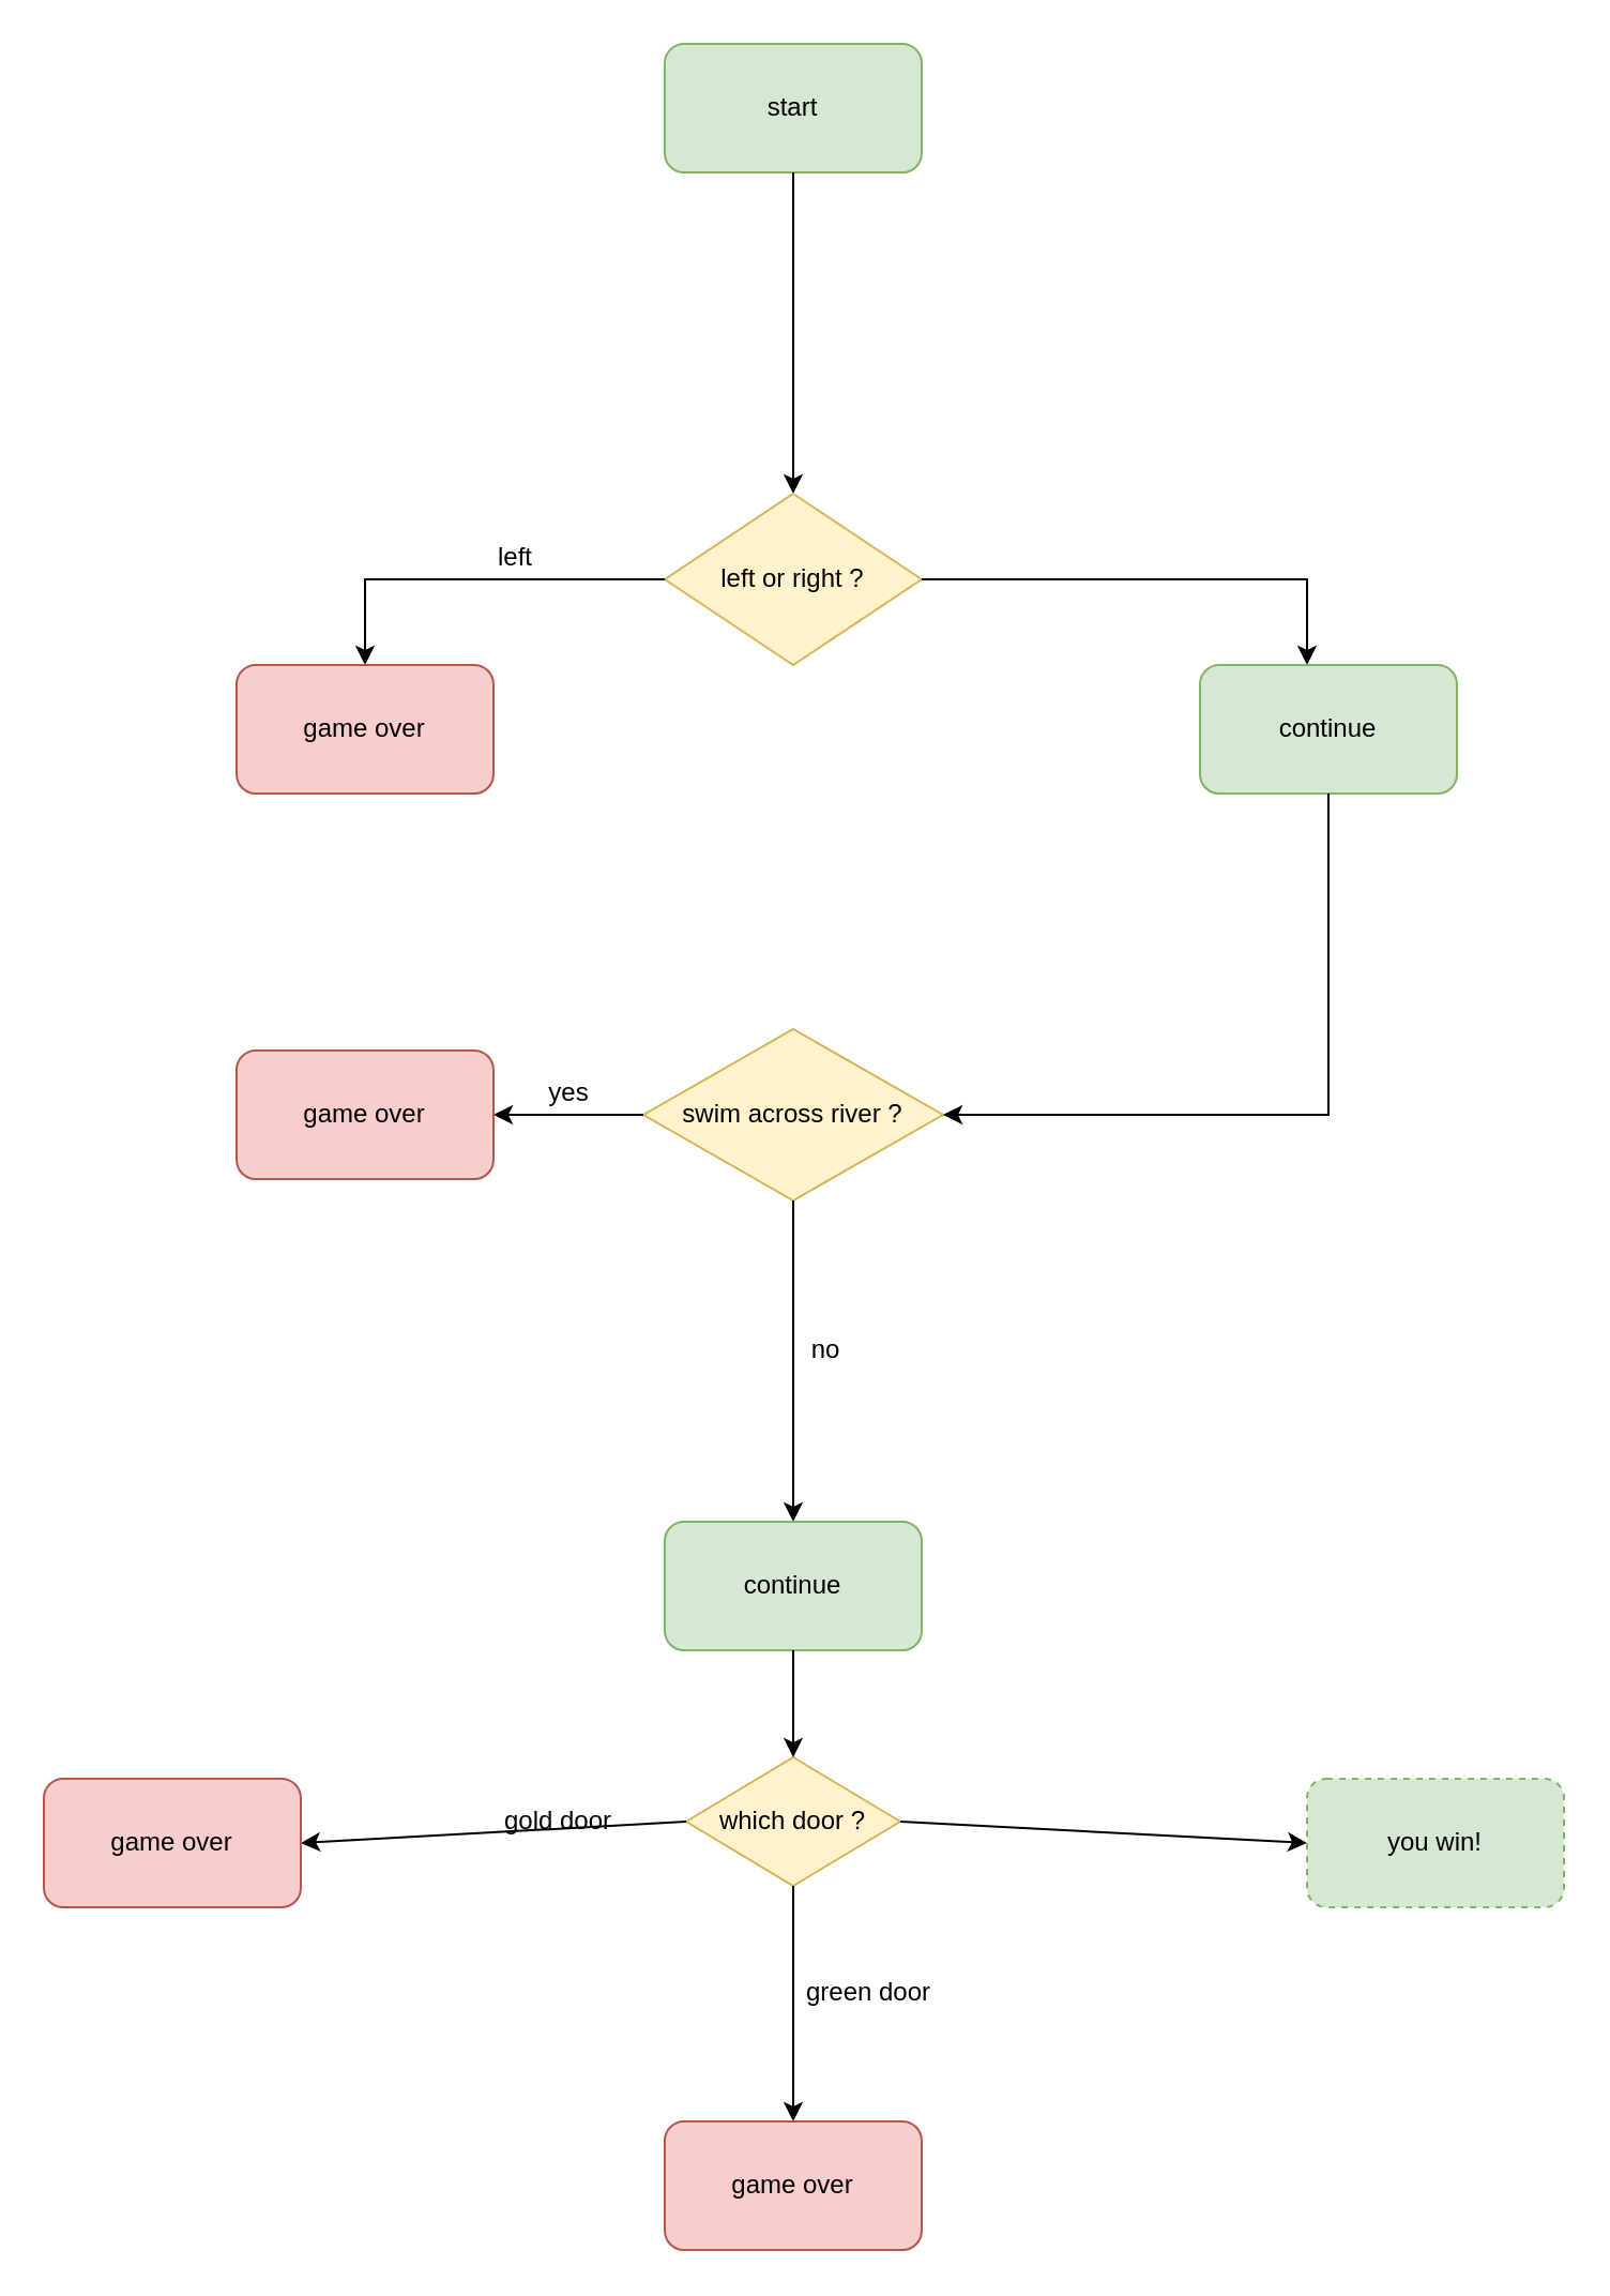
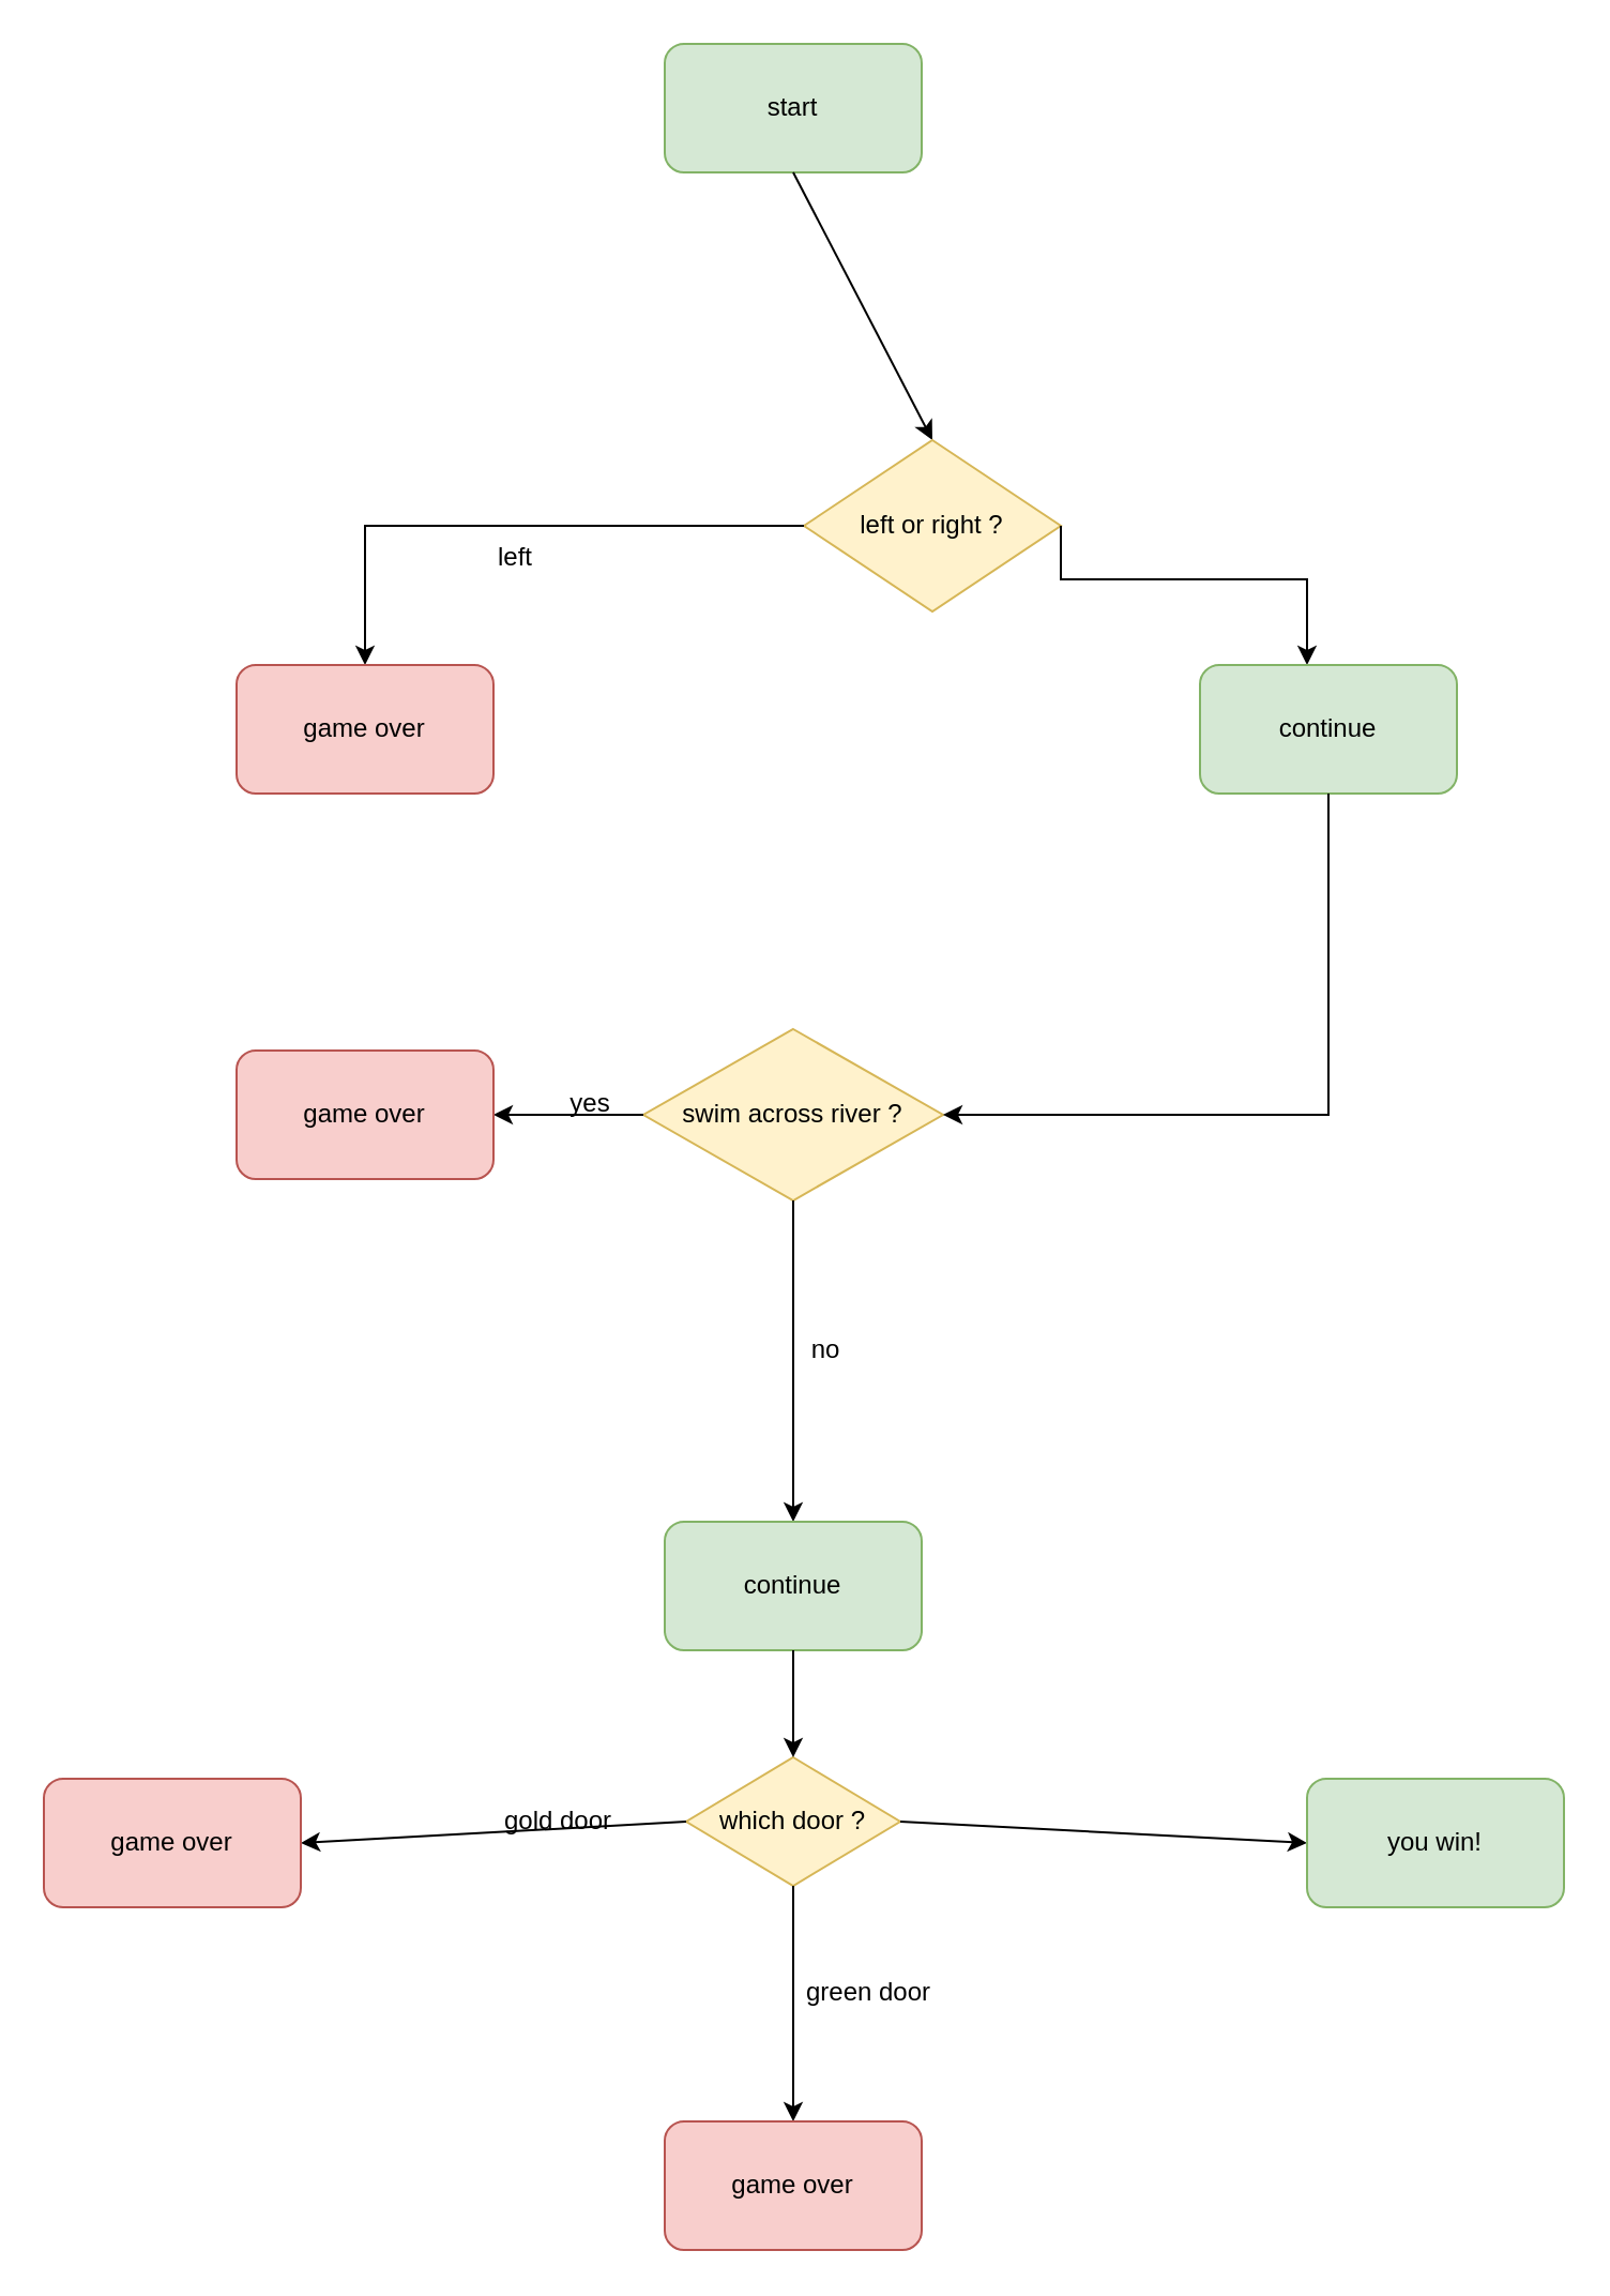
  <mxCell id="0" />
  <mxCell id="1" parent="0" />
  <mxCell id="2" value="start" style="rounded=1;whiteSpace=wrap;html=1;fillColor=#d5e8d4;strokeColor=#82b366;" vertex="1" parent="1"><mxGeometry x="310" y="20" width="120" height="60" as="geometry" /></mxCell>
  <mxCell id="3" value="" style="endArrow=classic;html=1;rounded=0;exitX=0.5;exitY=1;exitDx=0;exitDy=0;entryX=0.5;entryY=0;entryDx=0;entryDy=0;" edge="1" parent="1" source="2" target="4"><mxGeometry width="50" height="50" relative="1" as="geometry"><mxPoint x="370" y="330" as="sourcePoint" /><mxPoint x="380" y="230" as="targetPoint" /></mxGeometry></mxCell>
- <mxCell id="4" value="left or right ?" style="rhombus;whiteSpace=wrap;html=1;fillColor=#fff2cc;strokeColor=#d6b656;" vertex="1" parent="1"><mxGeometry x="310" y="230" width="120" height="80" as="geometry" /></mxCell>
+ <mxCell id="4" value="left or right ?" style="rhombus;whiteSpace=wrap;html=1;fillColor=#fff2cc;strokeColor=#d6b656;" vertex="1" parent="1"><mxGeometry x="375" y="205" width="120" height="80" as="geometry" /></mxCell>
  <mxCell id="5" value="" style="edgeStyle=segmentEdgeStyle;endArrow=classic;html=1;rounded=0;exitX=0;exitY=0.5;exitDx=0;exitDy=0;" edge="1" parent="1" source="4"><mxGeometry width="50" height="50" relative="1" as="geometry"><mxPoint x="370" y="330" as="sourcePoint" /><mxPoint x="170" y="310" as="targetPoint" /></mxGeometry></mxCell>
  <mxCell id="6" value="" style="edgeStyle=segmentEdgeStyle;endArrow=classic;html=1;rounded=0;exitX=1;exitY=0.5;exitDx=0;exitDy=0;" edge="1" parent="1" source="4"><mxGeometry width="50" height="50" relative="1" as="geometry"><mxPoint x="370" y="330" as="sourcePoint" /><mxPoint x="610" y="310" as="targetPoint" /><Array as="points"><mxPoint x="610" y="270" /><mxPoint x="610" y="310" /></Array></mxGeometry></mxCell>
  <mxCell id="7" value="left" style="text;html=1;align=center;verticalAlign=middle;resizable=0;points=[];autosize=1;strokeColor=none;fillColor=none;" vertex="1" parent="1"><mxGeometry x="225" y="250" width="30" height="20" as="geometry" /></mxCell>
  <mxCell id="8" value="game over" style="rounded=1;whiteSpace=wrap;html=1;fillColor=#f8cecc;strokeColor=#b85450;" vertex="1" parent="1"><mxGeometry x="110" y="310" width="120" height="60" as="geometry" /></mxCell>
  <mxCell id="9" value="continue" style="rounded=1;whiteSpace=wrap;html=1;fillColor=#d5e8d4;strokeColor=#82b366;" vertex="1" parent="1"><mxGeometry x="560" y="310" width="120" height="60" as="geometry" /></mxCell>
  <mxCell id="10" value="swim across river ?" style="rhombus;whiteSpace=wrap;html=1;fillColor=#fff2cc;strokeColor=#d6b656;" vertex="1" parent="1"><mxGeometry x="300" y="480" width="140" height="80" as="geometry" /></mxCell>
  <mxCell id="11" value="" style="endArrow=classic;html=1;rounded=0;exitX=0;exitY=0.5;exitDx=0;exitDy=0;entryX=1;entryY=0.5;entryDx=0;entryDy=0;" edge="1" parent="1" source="10" target="15"><mxGeometry width="50" height="50" relative="1" as="geometry"><mxPoint x="370" y="530" as="sourcePoint" /><mxPoint x="370" y="550" as="targetPoint" /></mxGeometry></mxCell>
- <mxCell id="12" value="yes" style="text;html=1;align=center;verticalAlign=middle;resizable=0;points=[];autosize=1;strokeColor=none;fillColor=none;" vertex="1" parent="1"><mxGeometry x="250" y="500" width="30" height="20" as="geometry" /></mxCell>
+ <mxCell id="12" value="yes" style="text;html=1;align=center;verticalAlign=middle;resizable=0;points=[];autosize=1;strokeColor=none;fillColor=none;" vertex="1" parent="1"><mxGeometry x="260" y="505" width="30" height="20" as="geometry" /></mxCell>
  <mxCell id="13" value="" style="endArrow=classic;html=1;rounded=0;exitX=0.5;exitY=1;exitDx=0;exitDy=0;entryX=0.5;entryY=0;entryDx=0;entryDy=0;" edge="1" parent="1" source="10" target="16"><mxGeometry width="50" height="50" relative="1" as="geometry"><mxPoint x="360" y="570" as="sourcePoint" /><mxPoint x="620" y="710" as="targetPoint" /></mxGeometry></mxCell>
  <mxCell id="14" value="no" style="text;html=1;align=center;verticalAlign=middle;resizable=0;points=[];autosize=1;strokeColor=none;fillColor=none;" vertex="1" parent="1"><mxGeometry x="370" y="620" width="30" height="20" as="geometry" /></mxCell>
  <mxCell id="15" value="game over" style="rounded=1;whiteSpace=wrap;html=1;fillColor=#f8cecc;strokeColor=#b85450;" vertex="1" parent="1"><mxGeometry x="110" y="490" width="120" height="60" as="geometry" /></mxCell>
  <mxCell id="16" value="continue" style="rounded=1;whiteSpace=wrap;html=1;fillColor=#d5e8d4;strokeColor=#82b366;" vertex="1" parent="1"><mxGeometry x="310" y="710" width="120" height="60" as="geometry" /></mxCell>
  <mxCell id="17" value="" style="edgeStyle=segmentEdgeStyle;endArrow=classic;html=1;rounded=0;exitX=0.5;exitY=1;exitDx=0;exitDy=0;entryX=1;entryY=0.5;entryDx=0;entryDy=0;" edge="1" parent="1" source="9" target="10"><mxGeometry width="50" height="50" relative="1" as="geometry"><mxPoint x="380" y="430" as="sourcePoint" /><mxPoint x="430" y="380" as="targetPoint" /><Array as="points"><mxPoint x="620" y="520" /></Array></mxGeometry></mxCell>
  <mxCell id="18" value="which door ?" style="rhombus;whiteSpace=wrap;html=1;fillColor=#fff2cc;strokeColor=#d6b656;" vertex="1" parent="1"><mxGeometry x="320" y="820" width="100" height="60" as="geometry" /></mxCell>
  <mxCell id="19" value="" style="endArrow=classic;html=1;rounded=0;exitX=0.5;exitY=1;exitDx=0;exitDy=0;" edge="1" parent="1" source="16" target="18"><mxGeometry width="50" height="50" relative="1" as="geometry"><mxPoint x="370" y="790" as="sourcePoint" /><mxPoint x="420" y="740" as="targetPoint" /></mxGeometry></mxCell>
  <mxCell id="20" value="" style="endArrow=classic;html=1;rounded=0;exitX=0;exitY=0.5;exitDx=0;exitDy=0;" edge="1" parent="1" source="18"><mxGeometry width="50" height="50" relative="1" as="geometry"><mxPoint x="370" y="920" as="sourcePoint" /><mxPoint x="140" y="860" as="targetPoint" /></mxGeometry></mxCell>
  <mxCell id="21" value="game over" style="rounded=1;whiteSpace=wrap;html=1;fillColor=#f8cecc;strokeColor=#b85450;" vertex="1" parent="1"><mxGeometry x="20" y="830" width="120" height="60" as="geometry" /></mxCell>
  <mxCell id="22" value="gold door" style="text;html=1;align=center;verticalAlign=middle;resizable=0;points=[];autosize=1;strokeColor=none;fillColor=none;" vertex="1" parent="1"><mxGeometry x="225" y="840" width="70" height="20" as="geometry" /></mxCell>
  <mxCell id="23" value="" style="endArrow=classic;html=1;rounded=0;exitX=0.5;exitY=1;exitDx=0;exitDy=0;" edge="1" parent="1" source="18"><mxGeometry width="50" height="50" relative="1" as="geometry"><mxPoint x="370" y="950" as="sourcePoint" /><mxPoint x="370" y="990" as="targetPoint" /></mxGeometry></mxCell>
  <mxCell id="24" value="game over" style="rounded=1;whiteSpace=wrap;html=1;fillColor=#f8cecc;strokeColor=#b85450;" vertex="1" parent="1"><mxGeometry x="310" y="990" width="120" height="60" as="geometry" /></mxCell>
  <mxCell id="25" value="green door" style="text;html=1;align=center;verticalAlign=middle;resizable=0;points=[];autosize=1;strokeColor=none;fillColor=none;" vertex="1" parent="1"><mxGeometry x="370" y="920" width="70" height="20" as="geometry" /></mxCell>
  <mxCell id="26" value="" style="endArrow=classic;html=1;rounded=0;exitX=1;exitY=0.5;exitDx=0;exitDy=0;entryX=0;entryY=0.5;entryDx=0;entryDy=0;" edge="1" parent="1" source="18" target="27"><mxGeometry width="50" height="50" relative="1" as="geometry"><mxPoint x="370" y="950" as="sourcePoint" /><mxPoint x="540" y="860" as="targetPoint" /></mxGeometry></mxCell>
- <mxCell id="27" value="you win!" style="rounded=1;whiteSpace=wrap;html=1;fillColor=#d5e8d4;strokeColor=#82b366;dashed=1;" vertex="1" parent="1"><mxGeometry x="610" y="830" width="120" height="60" as="geometry" /></mxCell>
+ <mxCell id="27" value="you win!" style="rounded=1;whiteSpace=wrap;html=1;fillColor=#d5e8d4;strokeColor=#82b366;" vertex="1" parent="1"><mxGeometry x="610" y="830" width="120" height="60" as="geometry" /></mxCell>
